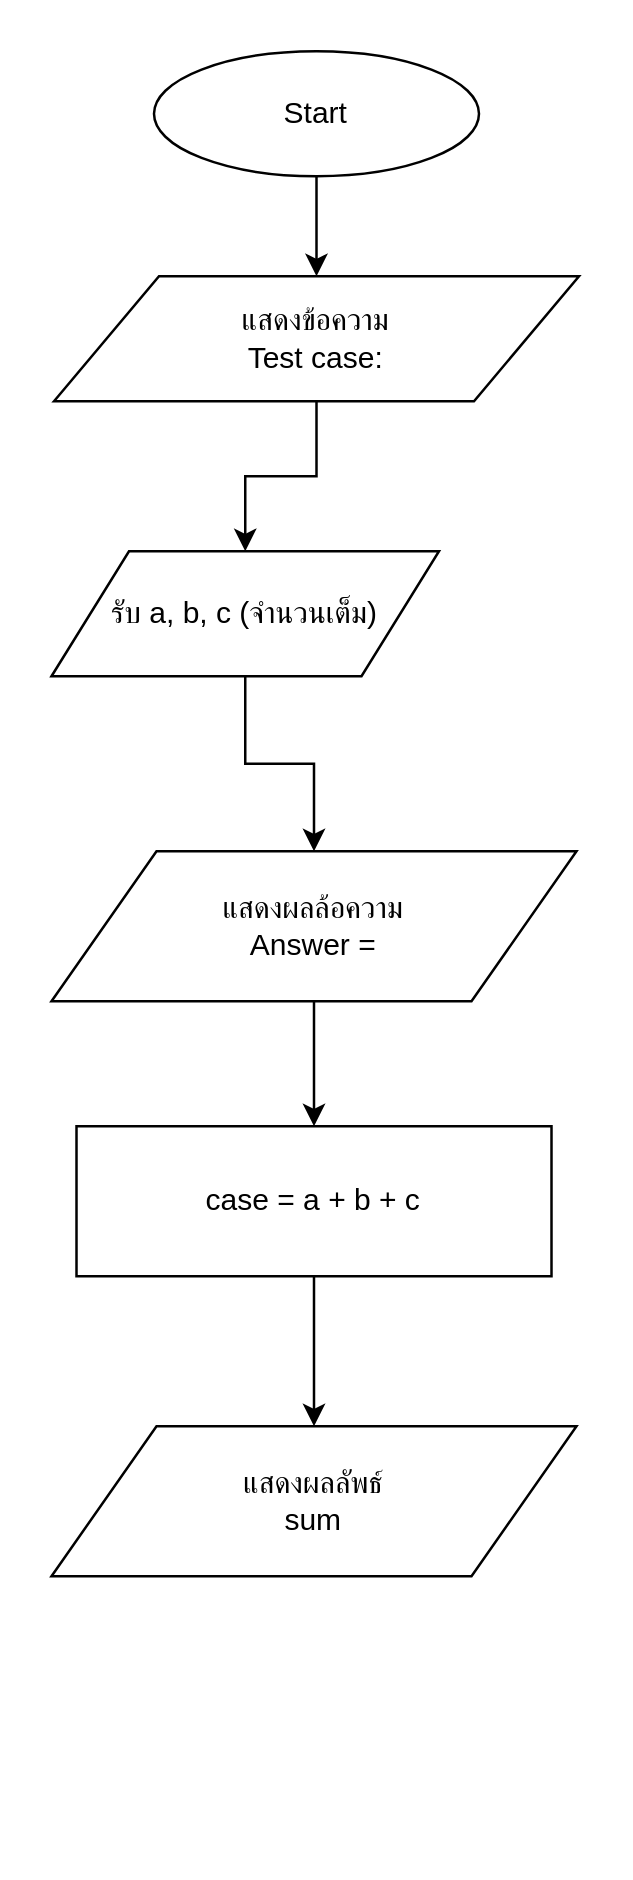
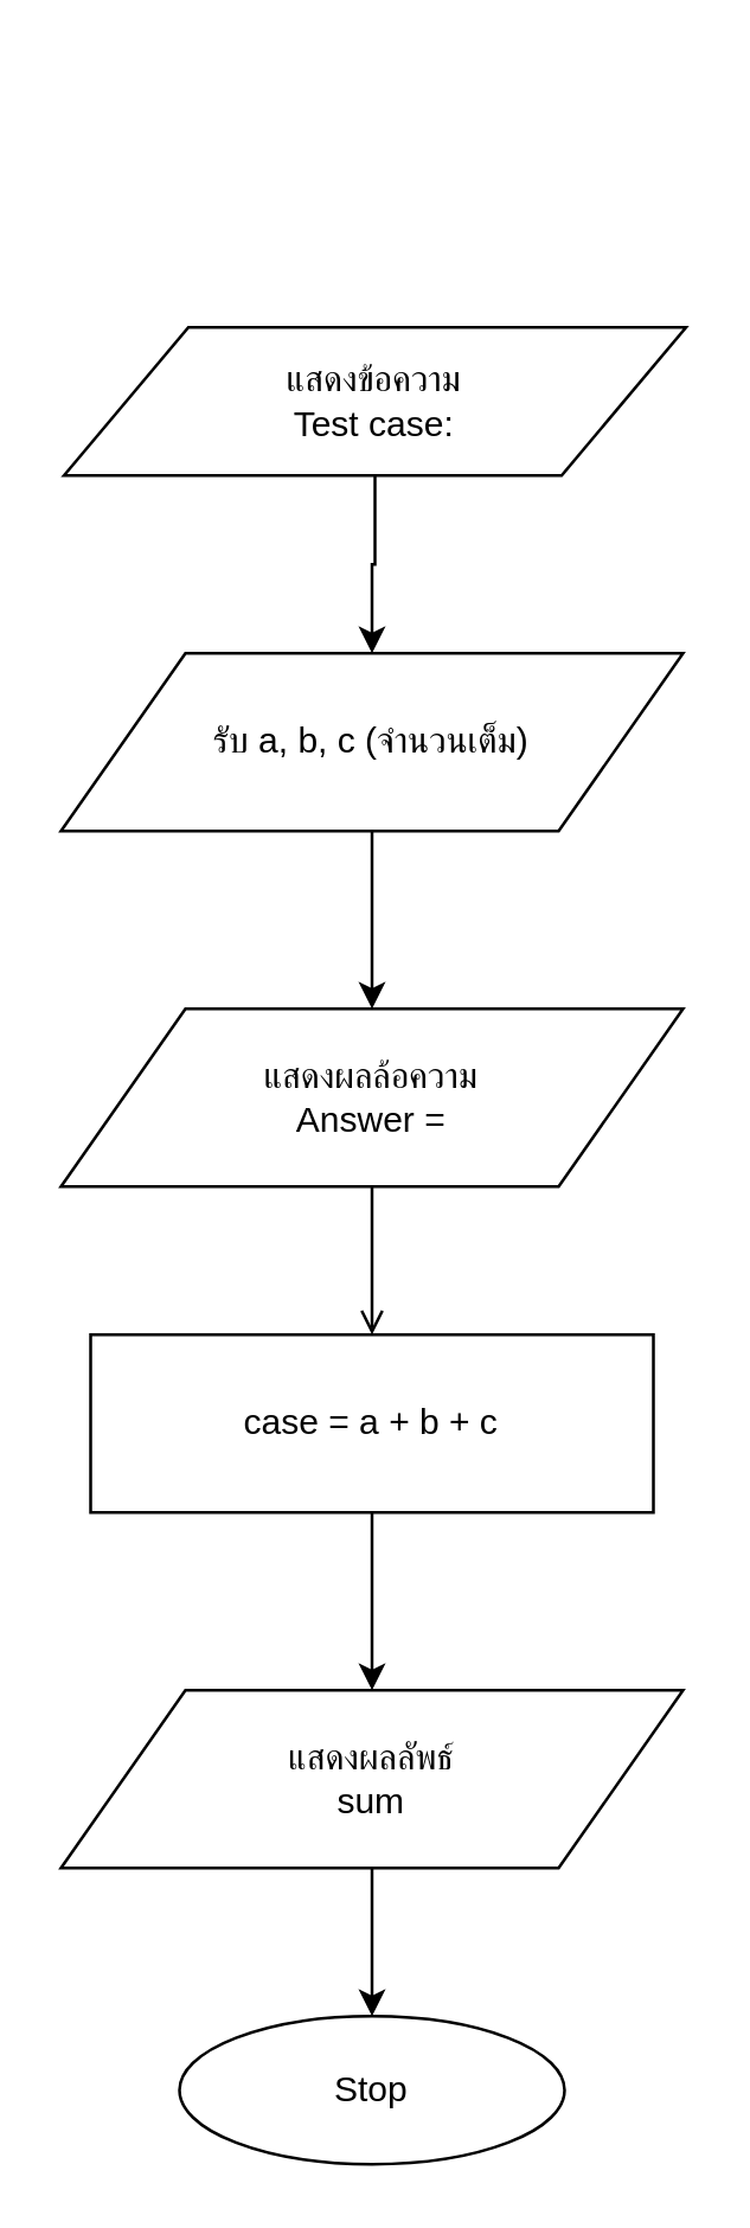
  <mxCell id="0" />
  <mxCell id="1" parent="0" />
- <mxCell id="2" style="edgeStyle=orthogonalEdgeStyle;rounded=0;orthogonalLoop=1;jettySize=auto;html=1;entryX=0.5;entryY=0;entryDx=0;entryDy=0;" parent="1" source="3" target="5" edge="1"><mxGeometry relative="1" as="geometry" /></mxCell>
- <mxCell id="3" value="Start" style="ellipse;whiteSpace=wrap;html=1;" parent="1" vertex="1"><mxGeometry x="61" y="20" width="130" height="50" as="geometry" /></mxCell>
  <mxCell id="4" style="edgeStyle=orthogonalEdgeStyle;rounded=0;orthogonalLoop=1;jettySize=auto;html=1;" parent="1" source="5" target="7" edge="1"><mxGeometry relative="1" as="geometry" /></mxCell>
  <mxCell id="5" value="แสดงข้อความ&#10;Test case:" style="shape=parallelogram;perimeter=parallelogramPerimeter;whiteSpace=wrap;html=1;" parent="1" vertex="1"><mxGeometry x="21" y="110" width="210" height="50" as="geometry" /></mxCell>
  <mxCell id="6" style="edgeStyle=orthogonalEdgeStyle;rounded=0;orthogonalLoop=1;jettySize=auto;html=1;" parent="1" source="7" target="9" edge="1"><mxGeometry relative="1" as="geometry" /></mxCell>
- <mxCell id="7" value="รับ a, b, c (จำนวนเต็ม)" style="shape=parallelogram;perimeter=parallelogramPerimeter;whiteSpace=wrap;html=1;" parent="1" vertex="1"><mxGeometry x="20" y="220" width="155" height="50" as="geometry" /></mxCell>
- <mxCell id="8" style="edgeStyle=orthogonalEdgeStyle;rounded=0;orthogonalLoop=1;jettySize=auto;html=1;entryX=0.5;entryY=0;entryDx=0;entryDy=0;" parent="1" source="9" target="11" edge="1"><mxGeometry relative="1" as="geometry" /></mxCell>
+ <mxCell id="7" value="รับ a, b, c (จำนวนเต็ม)" style="shape=parallelogram;perimeter=parallelogramPerimeter;whiteSpace=wrap;html=1;" parent="1" vertex="1"><mxGeometry x="20" y="220" width="210" height="60" as="geometry" /></mxCell>
+ <mxCell id="8" style="edgeStyle=orthogonalEdgeStyle;rounded=0;orthogonalLoop=1;jettySize=auto;html=1;entryX=0.5;entryY=0;entryDx=0;entryDy=0;endArrow=open;" parent="1" source="9" target="11" edge="1"><mxGeometry relative="1" as="geometry" /></mxCell>
  <mxCell id="9" value="แสดงผลล้อความ&#10;Answer =" style="shape=parallelogram;perimeter=parallelogramPerimeter;whiteSpace=wrap;html=1;" parent="1" vertex="1"><mxGeometry x="20" y="340" width="210" height="60" as="geometry" /></mxCell>
  <mxCell id="10" style="edgeStyle=orthogonalEdgeStyle;rounded=0;orthogonalLoop=1;jettySize=auto;html=1;" parent="1" source="11" target="13" edge="1"><mxGeometry relative="1" as="geometry" /></mxCell>
  <mxCell id="11" value="case = a + b + c" style="whiteSpace=wrap;html=1;" parent="1" vertex="1"><mxGeometry x="30" y="450" width="190" height="60" as="geometry" /></mxCell>
+ <mxCell id="12" style="edgeStyle=orthogonalEdgeStyle;rounded=0;orthogonalLoop=1;jettySize=auto;html=1;" parent="1" source="13" target="14" edge="1"><mxGeometry relative="1" as="geometry" /></mxCell>
  <mxCell id="13" value="แสดงผลลัพธ์&#10;sum" style="shape=parallelogram;perimeter=parallelogramPerimeter;whiteSpace=wrap;html=1;" parent="1" vertex="1"><mxGeometry x="20" y="570" width="210" height="60" as="geometry" /></mxCell>
+ <mxCell id="14" value="Stop" style="ellipse;whiteSpace=wrap;html=1;" parent="1" vertex="1"><mxGeometry x="60" y="680" width="130" height="50" as="geometry" /></mxCell>
